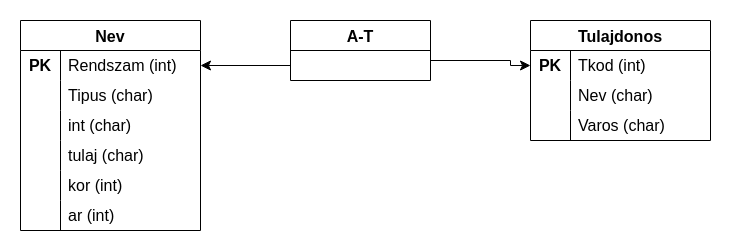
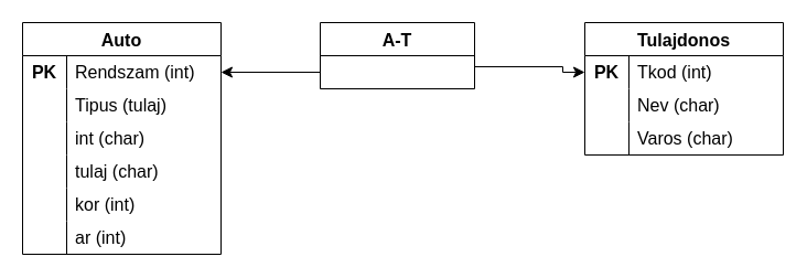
  <mxCell id="0" />
  <mxCell id="1" parent="0" />
  <mxCell id="2" value="Tulajdonos" style="shape=table;startSize=30;container=1;collapsible=0;childLayout=tableLayout;fixedRows=1;rowLines=0;fontStyle=1;strokeColor=default;fontSize=16;" parent="1" vertex="1"><mxGeometry x="530" y="20" width="180" height="120" as="geometry" /></mxCell>
  <mxCell id="3" value="" style="shape=tableRow;horizontal=0;startSize=0;swimlaneHead=0;swimlaneBody=0;top=0;left=0;bottom=0;right=0;collapsible=0;dropTarget=0;fillColor=none;points=[[0,0.5],[1,0.5]];portConstraint=eastwest;strokeColor=inherit;fontSize=16;" parent="2" vertex="1"><mxGeometry y="30" width="180" height="30" as="geometry" /></mxCell>
  <mxCell id="4" value="&lt;b&gt;PK&lt;/b&gt;" style="shape=partialRectangle;html=1;whiteSpace=wrap;connectable=0;fillColor=none;top=0;left=0;bottom=0;right=0;overflow=hidden;pointerEvents=1;strokeColor=inherit;fontSize=16;" parent="3" vertex="1"><mxGeometry width="40" height="30" as="geometry"><mxRectangle width="40" height="30" as="alternateBounds" /></mxGeometry></mxCell>
  <mxCell id="5" value="Tkod (int)" style="shape=partialRectangle;html=1;whiteSpace=wrap;connectable=0;fillColor=none;top=0;left=0;bottom=0;right=0;align=left;spacingLeft=6;overflow=hidden;strokeColor=inherit;fontSize=16;" parent="3" vertex="1"><mxGeometry x="40" width="140" height="30" as="geometry"><mxRectangle width="140" height="30" as="alternateBounds" /></mxGeometry></mxCell>
  <mxCell id="6" value="" style="shape=tableRow;horizontal=0;startSize=0;swimlaneHead=0;swimlaneBody=0;top=0;left=0;bottom=0;right=0;collapsible=0;dropTarget=0;fillColor=none;points=[[0,0.5],[1,0.5]];portConstraint=eastwest;strokeColor=inherit;fontSize=16;" parent="2" vertex="1"><mxGeometry y="60" width="180" height="30" as="geometry" /></mxCell>
  <mxCell id="7" value="" style="shape=partialRectangle;html=1;whiteSpace=wrap;connectable=0;fillColor=none;top=0;left=0;bottom=0;right=0;overflow=hidden;strokeColor=inherit;fontSize=16;" parent="6" vertex="1"><mxGeometry width="40" height="30" as="geometry"><mxRectangle width="40" height="30" as="alternateBounds" /></mxGeometry></mxCell>
  <mxCell id="8" value="Nev (char)" style="shape=partialRectangle;html=1;whiteSpace=wrap;connectable=0;fillColor=none;top=0;left=0;bottom=0;right=0;align=left;spacingLeft=6;overflow=hidden;strokeColor=inherit;fontSize=16;" parent="6" vertex="1"><mxGeometry x="40" width="140" height="30" as="geometry"><mxRectangle width="140" height="30" as="alternateBounds" /></mxGeometry></mxCell>
  <mxCell id="9" value="" style="shape=tableRow;horizontal=0;startSize=0;swimlaneHead=0;swimlaneBody=0;top=0;left=0;bottom=0;right=0;collapsible=0;dropTarget=0;fillColor=none;points=[[0,0.5],[1,0.5]];portConstraint=eastwest;strokeColor=inherit;fontSize=16;" parent="2" vertex="1"><mxGeometry y="90" width="180" height="30" as="geometry" /></mxCell>
  <mxCell id="10" value="" style="shape=partialRectangle;html=1;whiteSpace=wrap;connectable=0;fillColor=none;top=0;left=0;bottom=0;right=0;overflow=hidden;strokeColor=inherit;fontSize=16;" parent="9" vertex="1"><mxGeometry width="40" height="30" as="geometry"><mxRectangle width="40" height="30" as="alternateBounds" /></mxGeometry></mxCell>
  <mxCell id="11" value="Varos (char)" style="shape=partialRectangle;html=1;whiteSpace=wrap;connectable=0;fillColor=none;top=0;left=0;bottom=0;right=0;align=left;spacingLeft=6;overflow=hidden;strokeColor=inherit;fontSize=16;" parent="9" vertex="1"><mxGeometry x="40" width="140" height="30" as="geometry"><mxRectangle width="140" height="30" as="alternateBounds" /></mxGeometry></mxCell>
- <mxCell id="12" value="Nev" style="shape=table;startSize=30;container=1;collapsible=0;childLayout=tableLayout;fixedRows=1;rowLines=0;fontStyle=1;strokeColor=default;fontSize=16;" parent="1" vertex="1"><mxGeometry x="20" y="20" width="180" height="210" as="geometry" /></mxCell>
+ <mxCell id="12" value="Auto" style="shape=table;startSize=30;container=1;collapsible=0;childLayout=tableLayout;fixedRows=1;rowLines=0;fontStyle=1;strokeColor=default;fontSize=16;" parent="1" vertex="1"><mxGeometry x="20" y="20" width="180" height="210" as="geometry" /></mxCell>
  <mxCell id="13" value="" style="shape=tableRow;horizontal=0;startSize=0;swimlaneHead=0;swimlaneBody=0;top=0;left=0;bottom=0;right=0;collapsible=0;dropTarget=0;fillColor=none;points=[[0,0.5],[1,0.5]];portConstraint=eastwest;strokeColor=inherit;fontSize=16;" parent="12" vertex="1"><mxGeometry y="30" width="180" height="30" as="geometry" /></mxCell>
  <mxCell id="14" value="&lt;b&gt;PK&lt;/b&gt;" style="shape=partialRectangle;html=1;whiteSpace=wrap;connectable=0;fillColor=none;top=0;left=0;bottom=0;right=0;overflow=hidden;pointerEvents=1;strokeColor=inherit;fontSize=16;" parent="13" vertex="1"><mxGeometry width="40" height="30" as="geometry"><mxRectangle width="40" height="30" as="alternateBounds" /></mxGeometry></mxCell>
  <mxCell id="15" value="Rendszam (int)" style="shape=partialRectangle;html=1;whiteSpace=wrap;connectable=0;fillColor=none;top=0;left=0;bottom=0;right=0;align=left;spacingLeft=6;overflow=hidden;strokeColor=inherit;fontSize=16;" parent="13" vertex="1"><mxGeometry x="40" width="140" height="30" as="geometry"><mxRectangle width="140" height="30" as="alternateBounds" /></mxGeometry></mxCell>
  <mxCell id="16" value="" style="shape=tableRow;horizontal=0;startSize=0;swimlaneHead=0;swimlaneBody=0;top=0;left=0;bottom=0;right=0;collapsible=0;dropTarget=0;fillColor=none;points=[[0,0.5],[1,0.5]];portConstraint=eastwest;strokeColor=inherit;fontSize=16;" parent="12" vertex="1"><mxGeometry y="60" width="180" height="30" as="geometry" /></mxCell>
  <mxCell id="17" value="" style="shape=partialRectangle;html=1;whiteSpace=wrap;connectable=0;fillColor=none;top=0;left=0;bottom=0;right=0;overflow=hidden;strokeColor=inherit;fontSize=16;" parent="16" vertex="1"><mxGeometry width="40" height="30" as="geometry"><mxRectangle width="40" height="30" as="alternateBounds" /></mxGeometry></mxCell>
- <mxCell id="18" value="Tipus (char)" style="shape=partialRectangle;html=1;whiteSpace=wrap;connectable=0;fillColor=none;top=0;left=0;bottom=0;right=0;align=left;spacingLeft=6;overflow=hidden;strokeColor=inherit;fontSize=16;" parent="16" vertex="1"><mxGeometry x="40" width="140" height="30" as="geometry"><mxRectangle width="140" height="30" as="alternateBounds" /></mxGeometry></mxCell>
+ <mxCell id="18" value="Tipus (tulaj)" style="shape=partialRectangle;html=1;whiteSpace=wrap;connectable=0;fillColor=none;top=0;left=0;bottom=0;right=0;align=left;spacingLeft=6;overflow=hidden;strokeColor=inherit;fontSize=16;" parent="16" vertex="1"><mxGeometry x="40" width="140" height="30" as="geometry"><mxRectangle width="140" height="30" as="alternateBounds" /></mxGeometry></mxCell>
  <mxCell id="19" value="" style="shape=tableRow;horizontal=0;startSize=0;swimlaneHead=0;swimlaneBody=0;top=0;left=0;bottom=0;right=0;collapsible=0;dropTarget=0;fillColor=none;points=[[0,0.5],[1,0.5]];portConstraint=eastwest;strokeColor=inherit;fontSize=16;" parent="12" vertex="1"><mxGeometry y="90" width="180" height="30" as="geometry" /></mxCell>
  <mxCell id="20" value="" style="shape=partialRectangle;html=1;whiteSpace=wrap;connectable=0;fillColor=none;top=0;left=0;bottom=0;right=0;overflow=hidden;strokeColor=inherit;fontSize=16;" parent="19" vertex="1"><mxGeometry width="40" height="30" as="geometry"><mxRectangle width="40" height="30" as="alternateBounds" /></mxGeometry></mxCell>
  <mxCell id="21" value="int (char)" style="shape=partialRectangle;html=1;whiteSpace=wrap;connectable=0;fillColor=none;top=0;left=0;bottom=0;right=0;align=left;spacingLeft=6;overflow=hidden;strokeColor=inherit;fontSize=16;" parent="19" vertex="1"><mxGeometry x="40" width="140" height="30" as="geometry"><mxRectangle width="140" height="30" as="alternateBounds" /></mxGeometry></mxCell>
  <mxCell id="22" style="shape=tableRow;horizontal=0;startSize=0;swimlaneHead=0;swimlaneBody=0;top=0;left=0;bottom=0;right=0;collapsible=0;dropTarget=0;fillColor=none;points=[[0,0.5],[1,0.5]];portConstraint=eastwest;strokeColor=inherit;fontSize=16;" parent="12" vertex="1"><mxGeometry y="120" width="180" height="30" as="geometry" /></mxCell>
  <mxCell id="23" style="shape=partialRectangle;html=1;whiteSpace=wrap;connectable=0;fillColor=none;top=0;left=0;bottom=0;right=0;overflow=hidden;strokeColor=inherit;fontSize=16;" parent="22" vertex="1"><mxGeometry width="40" height="30" as="geometry"><mxRectangle width="40" height="30" as="alternateBounds" /></mxGeometry></mxCell>
  <mxCell id="24" value="tulaj (char)" style="shape=partialRectangle;html=1;whiteSpace=wrap;connectable=0;fillColor=none;top=0;left=0;bottom=0;right=0;align=left;spacingLeft=6;overflow=hidden;strokeColor=inherit;fontSize=16;" parent="22" vertex="1"><mxGeometry x="40" width="140" height="30" as="geometry"><mxRectangle width="140" height="30" as="alternateBounds" /></mxGeometry></mxCell>
  <mxCell id="25" style="shape=tableRow;horizontal=0;startSize=0;swimlaneHead=0;swimlaneBody=0;top=0;left=0;bottom=0;right=0;collapsible=0;dropTarget=0;fillColor=none;points=[[0,0.5],[1,0.5]];portConstraint=eastwest;strokeColor=inherit;fontSize=16;" parent="12" vertex="1"><mxGeometry y="150" width="180" height="30" as="geometry" /></mxCell>
  <mxCell id="26" style="shape=partialRectangle;html=1;whiteSpace=wrap;connectable=0;fillColor=none;top=0;left=0;bottom=0;right=0;overflow=hidden;strokeColor=inherit;fontSize=16;" parent="25" vertex="1"><mxGeometry width="40" height="30" as="geometry"><mxRectangle width="40" height="30" as="alternateBounds" /></mxGeometry></mxCell>
  <mxCell id="27" value="kor (int)" style="shape=partialRectangle;html=1;whiteSpace=wrap;connectable=0;fillColor=none;top=0;left=0;bottom=0;right=0;align=left;spacingLeft=6;overflow=hidden;strokeColor=inherit;fontSize=16;" parent="25" vertex="1"><mxGeometry x="40" width="140" height="30" as="geometry"><mxRectangle width="140" height="30" as="alternateBounds" /></mxGeometry></mxCell>
  <mxCell id="28" style="shape=tableRow;horizontal=0;startSize=0;swimlaneHead=0;swimlaneBody=0;top=0;left=0;bottom=0;right=0;collapsible=0;dropTarget=0;fillColor=none;points=[[0,0.5],[1,0.5]];portConstraint=eastwest;strokeColor=inherit;fontSize=16;" parent="12" vertex="1"><mxGeometry y="180" width="180" height="30" as="geometry" /></mxCell>
  <mxCell id="29" style="shape=partialRectangle;html=1;whiteSpace=wrap;connectable=0;fillColor=none;top=0;left=0;bottom=0;right=0;overflow=hidden;strokeColor=inherit;fontSize=16;" parent="28" vertex="1"><mxGeometry width="40" height="30" as="geometry"><mxRectangle width="40" height="30" as="alternateBounds" /></mxGeometry></mxCell>
  <mxCell id="30" value="ar (int)" style="shape=partialRectangle;html=1;whiteSpace=wrap;connectable=0;fillColor=none;top=0;left=0;bottom=0;right=0;align=left;spacingLeft=6;overflow=hidden;strokeColor=inherit;fontSize=16;" parent="28" vertex="1"><mxGeometry x="40" width="140" height="30" as="geometry"><mxRectangle width="140" height="30" as="alternateBounds" /></mxGeometry></mxCell>
  <mxCell id="31" value="A-T" style="shape=table;startSize=30;container=1;collapsible=0;childLayout=tableLayout;fixedRows=1;rowLines=0;fontStyle=1;strokeColor=default;fontSize=16;" parent="1" vertex="1"><mxGeometry x="290" y="20" width="140" height="60" as="geometry" /></mxCell>
  <mxCell id="32" value="" style="shape=tableRow;horizontal=0;startSize=0;swimlaneHead=0;swimlaneBody=0;top=0;left=0;bottom=0;right=0;collapsible=0;dropTarget=0;fillColor=none;points=[[0,0.5],[1,0.5]];portConstraint=eastwest;strokeColor=inherit;fontSize=16;" parent="31" vertex="1"><mxGeometry y="30" width="140" height="30" as="geometry" /></mxCell>
  <mxCell id="33" value="" style="shape=partialRectangle;html=1;whiteSpace=wrap;connectable=0;fillColor=none;top=0;left=0;bottom=0;right=0;align=left;spacingLeft=6;overflow=hidden;strokeColor=inherit;fontSize=16;" parent="32" vertex="1"><mxGeometry width="140" height="30" as="geometry"><mxRectangle width="140" height="30" as="alternateBounds" /></mxGeometry></mxCell>
  <mxCell id="34" value="" style="edgeStyle=elbowEdgeStyle;elbow=vertical;endArrow=classic;html=1;curved=0;rounded=0;endSize=8;startSize=8;entryX=1;entryY=0.5;entryDx=0;entryDy=0;" parent="1" target="13" edge="1"><mxGeometry width="50" height="50" relative="1" as="geometry"><mxPoint x="290" y="35" as="sourcePoint" /><mxPoint x="220" y="65" as="targetPoint" /><Array as="points"><mxPoint x="260" y="65" /></Array></mxGeometry></mxCell>
  <mxCell id="35" value="" style="edgeStyle=segmentEdgeStyle;endArrow=classic;html=1;curved=0;rounded=0;endSize=8;startSize=8;entryX=0;entryY=0.5;entryDx=0;entryDy=0;" parent="1" target="3" edge="1"><mxGeometry width="50" height="50" relative="1" as="geometry"><mxPoint x="430" y="40" as="sourcePoint" /><mxPoint x="480" y="-10" as="targetPoint" /><Array as="points"><mxPoint x="430" y="60" /><mxPoint x="510" y="60" /><mxPoint x="510" y="65" /></Array></mxGeometry></mxCell>
